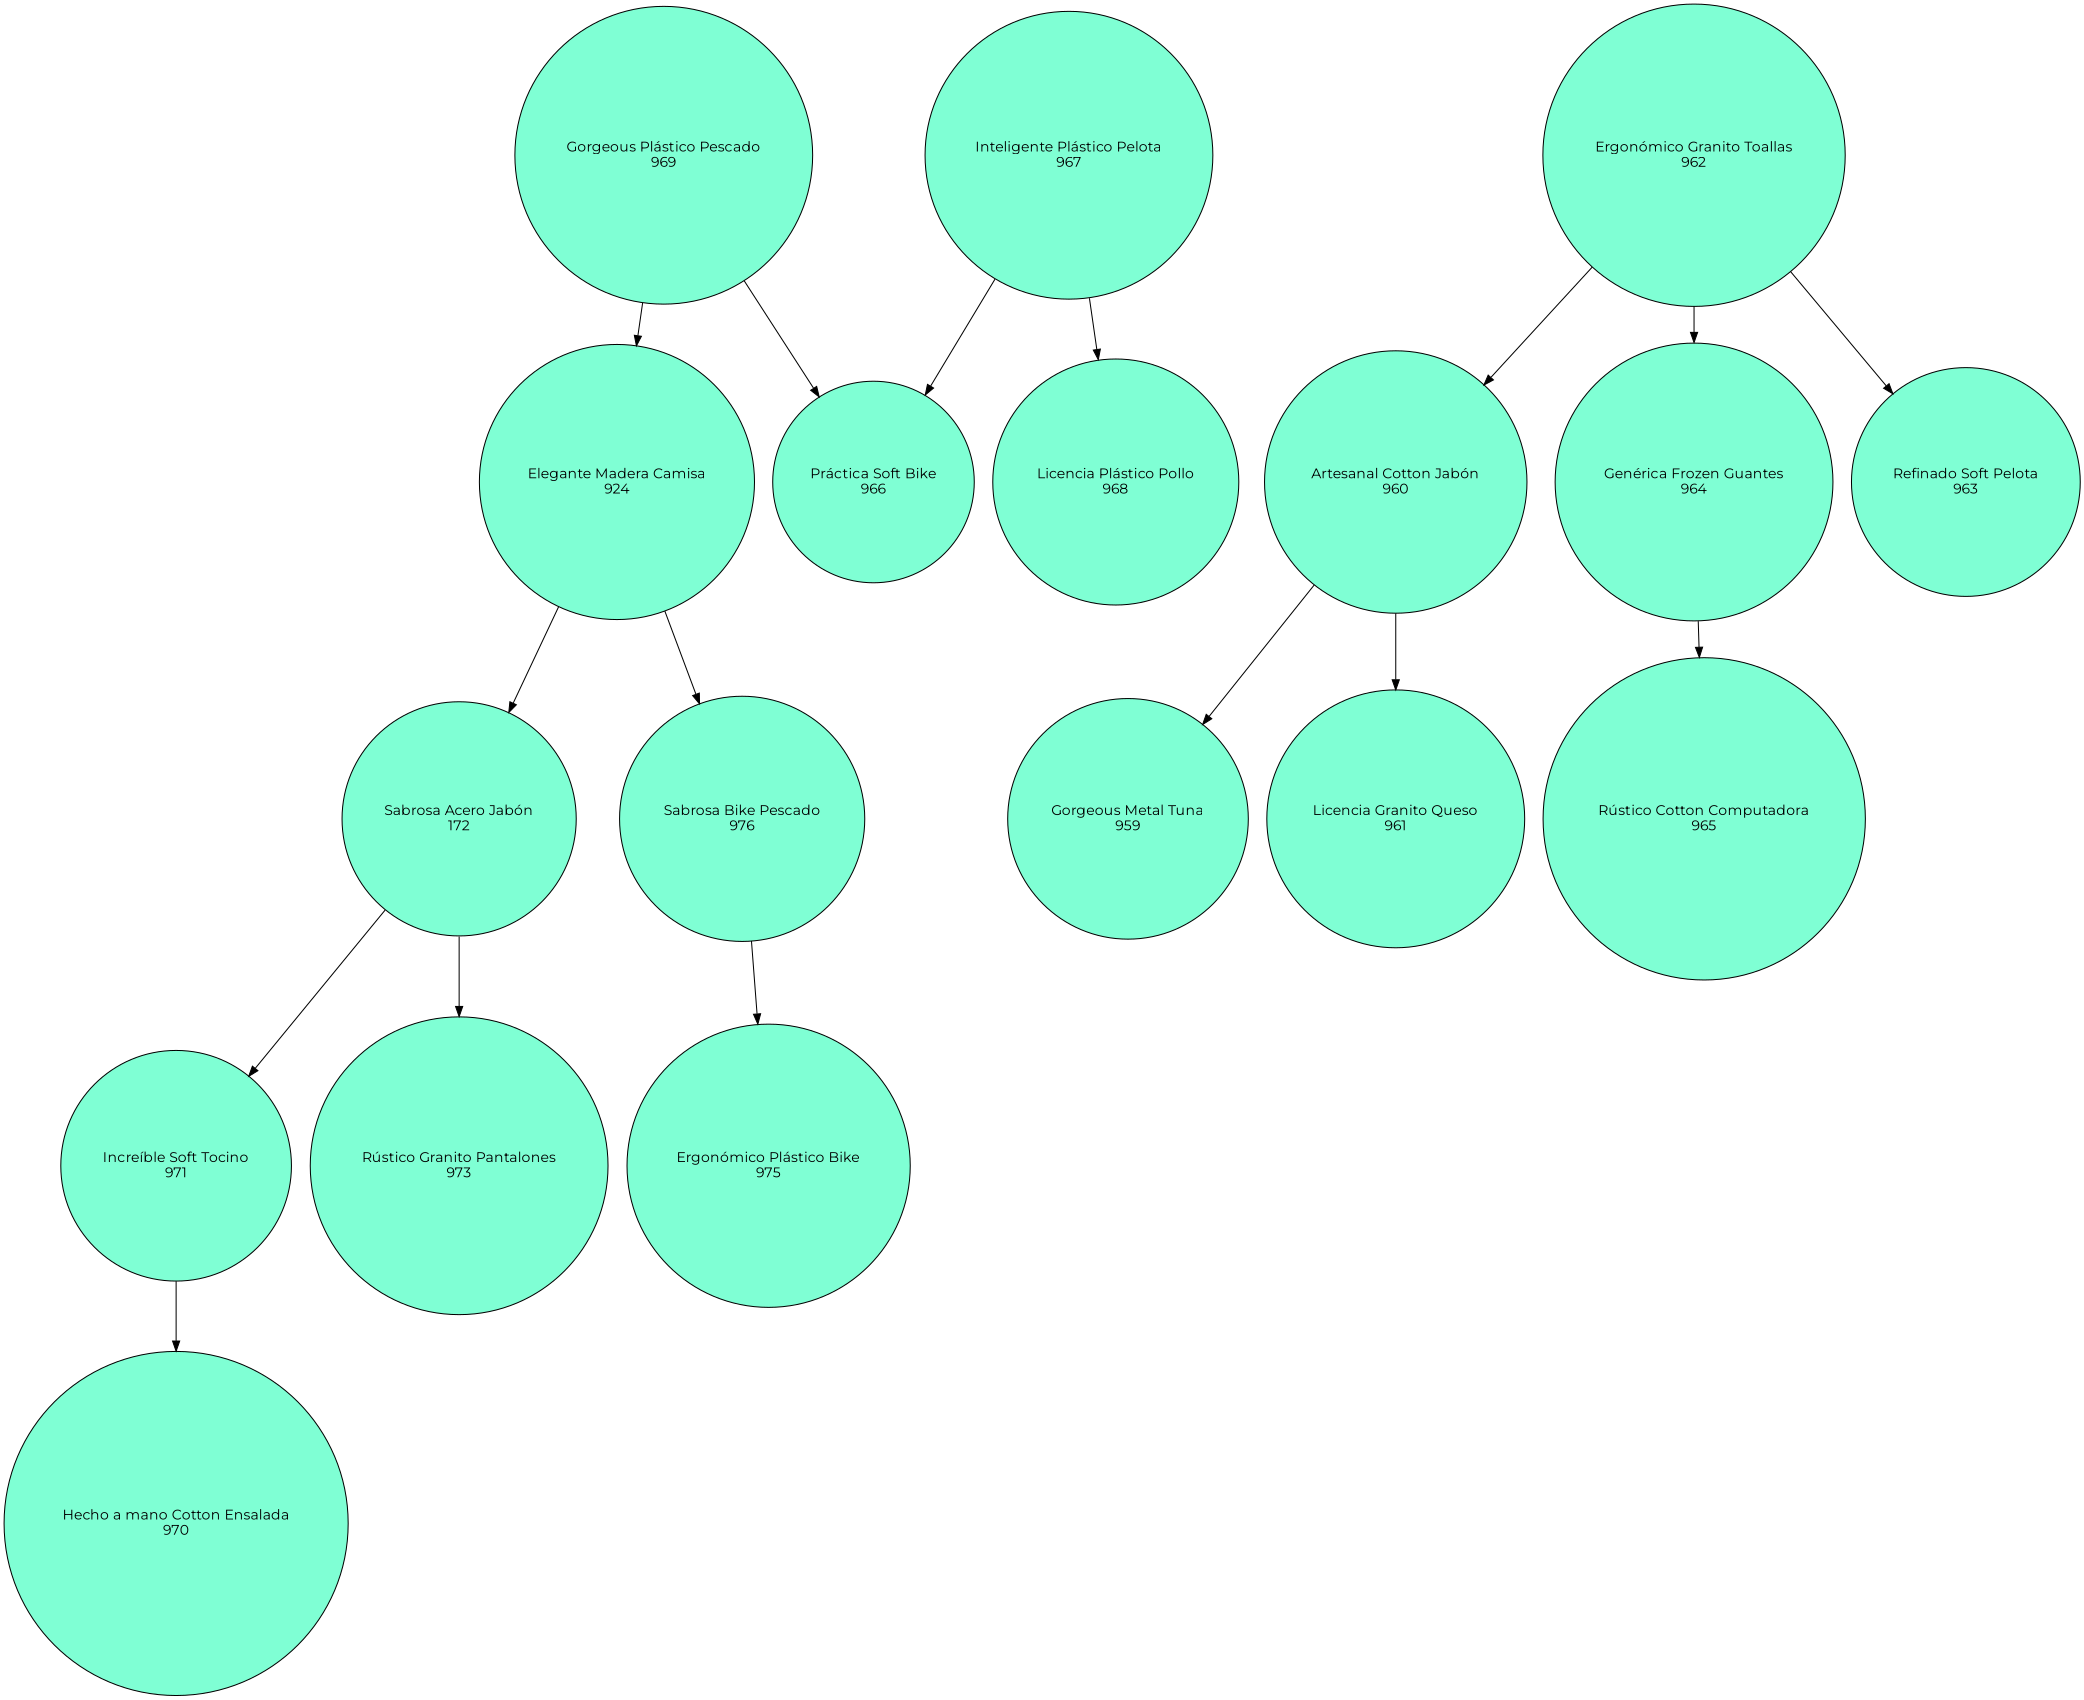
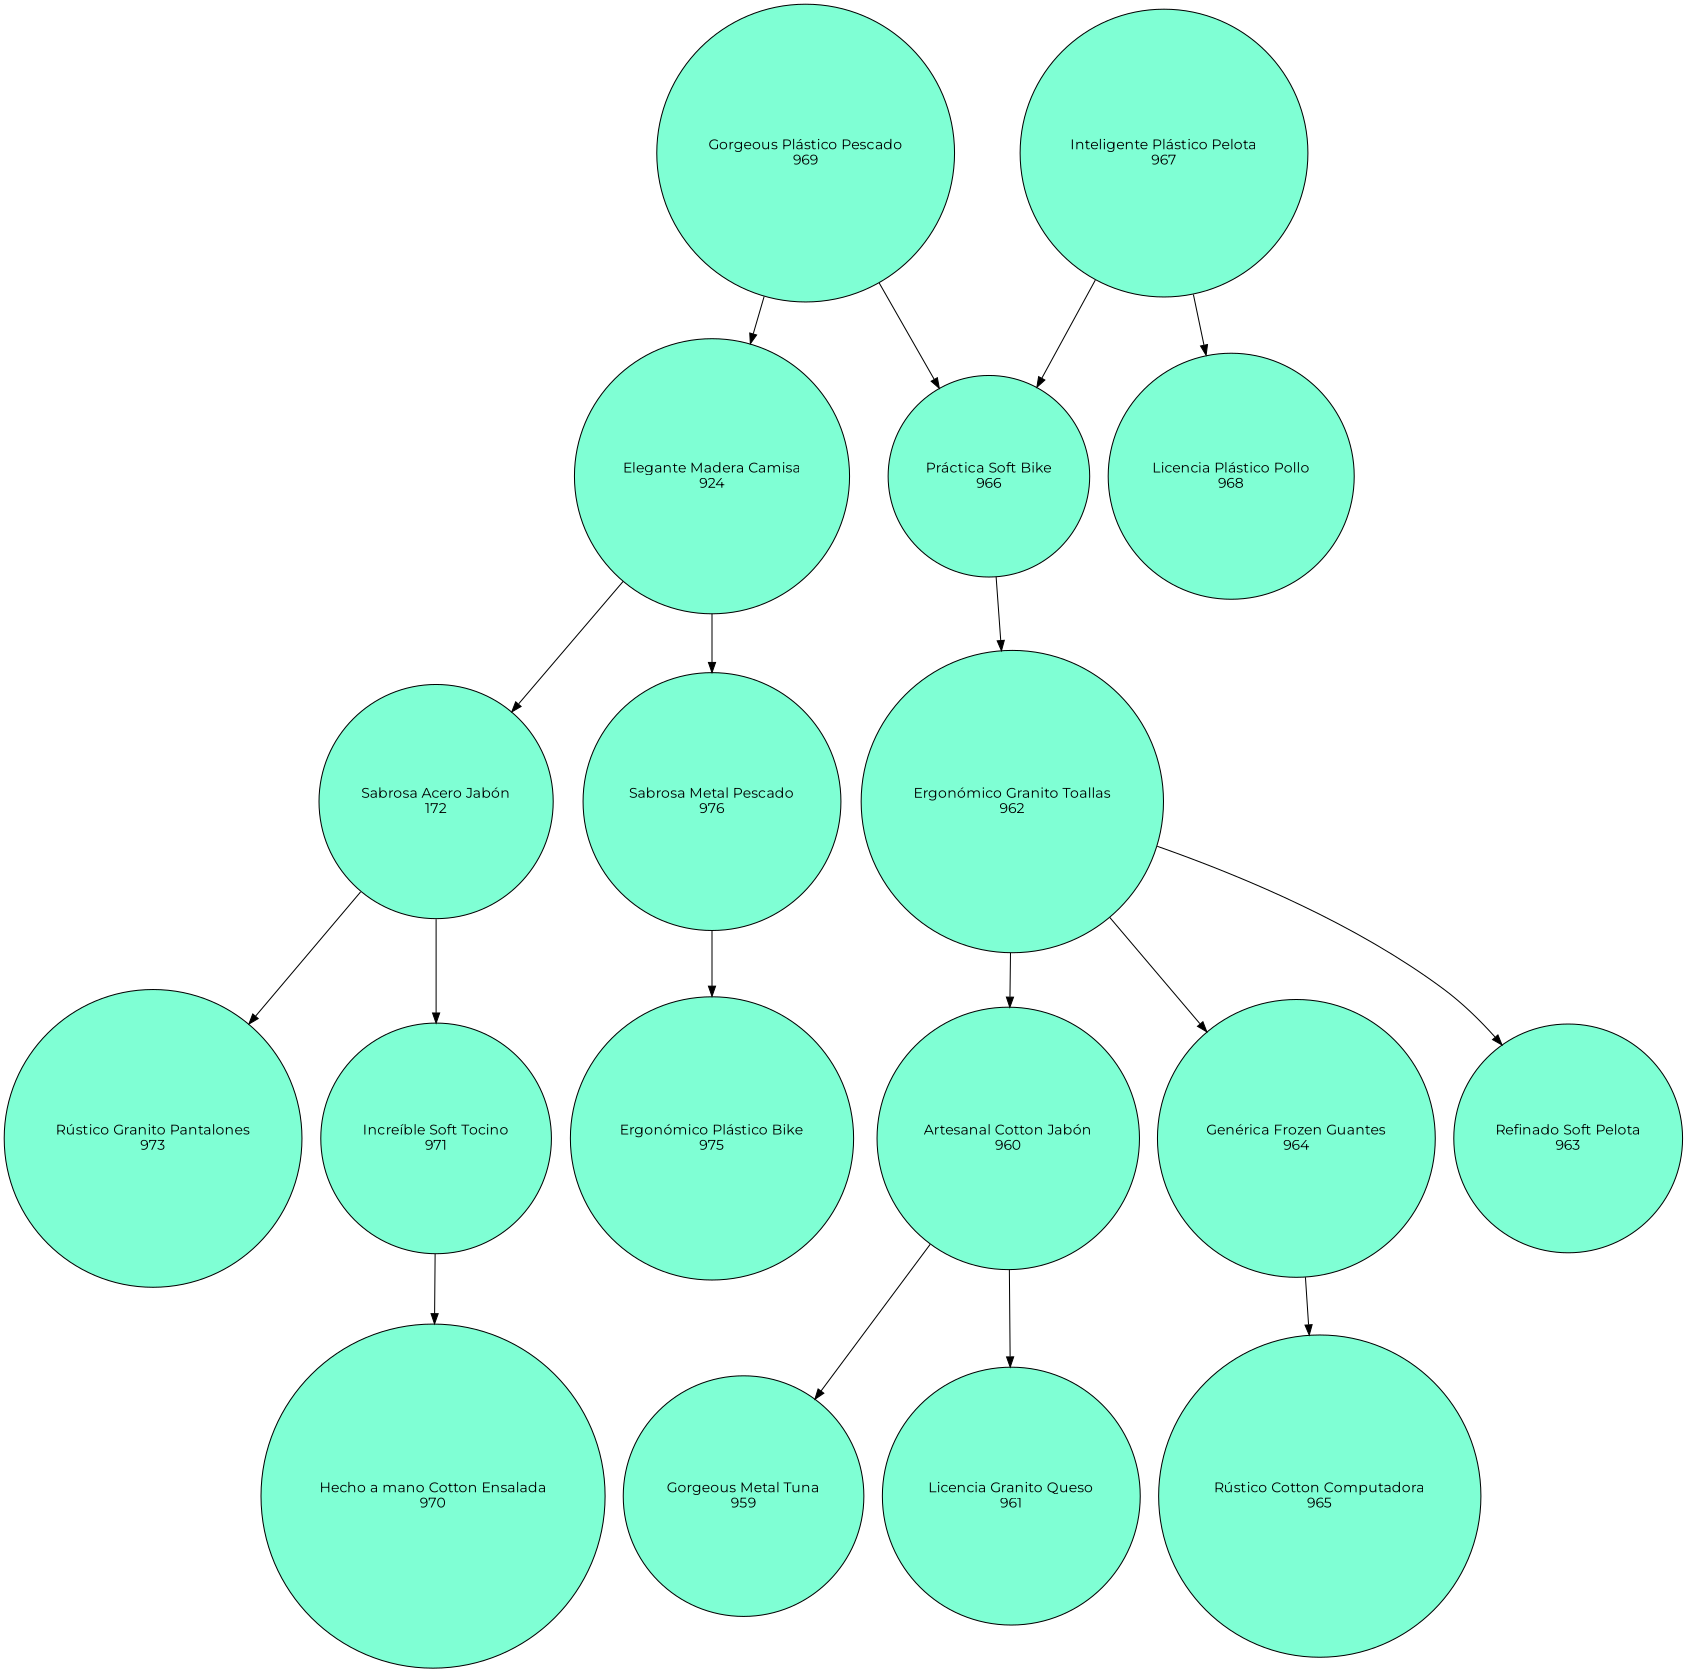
  digraph {
    fontname=Montserrat
    node [fillcolor=aquamarine fontname=Montserrat shape=circle style=filled]
    edge [fontname=Montserrat]
    n1 [label="Gorgeous Plástico Pescado\n969"]
    n2 [label="Práctica Soft Bike\n966"]
    n3 [label="Elegante Madera Camisa\n924"]
    n4 [label="Ergonómico Granito Toallas\n962"]
    n5 [label="Sabrosa Acero Jabón\n172"]
-   n6 [label="Sabrosa Bike Pescado\n976"]
+   n6 [label="Sabrosa Metal Pescado\n976"]
    n7 [label="Artesanal Cotton Jabón\n960"]
    n8 [label="Genérica Frozen Guantes\n964"]
    n9 [label="Refinado Soft Pelota\n963"]
    n10 [label="Inteligente Plástico Pelota\n967"]
    n11 [label="Licencia Plástico Pollo\n968"]
    n12 [label="Increíble Soft Tocino\n971"]
    n13 [label="Rústico Granito Pantalones\n973"]
    n14 [label="Ergonómico Plástico Bike\n975"]
    n15 [label="Gorgeous Metal Tuna\n959"]
    n16 [label="Licencia Granito Queso\n961"]
    n17 [label="Rústico Cotton Computadora\n965"]
    n18 [label="Hecho a mano Cotton Ensalada\n970"]
    n1 -> n2
    n1 -> n3
+   n2 -> n4
    n3 -> n5
    n3 -> n6
    n4 -> n7
    n4 -> n8
    n4 -> n9
    n5 -> n12
    n5 -> n13
    n6 -> n14
    n7 -> n15
    n7 -> n16
    n8 -> n17
    n10 -> n2
    n10 -> n11
    n12 -> n18
  }
